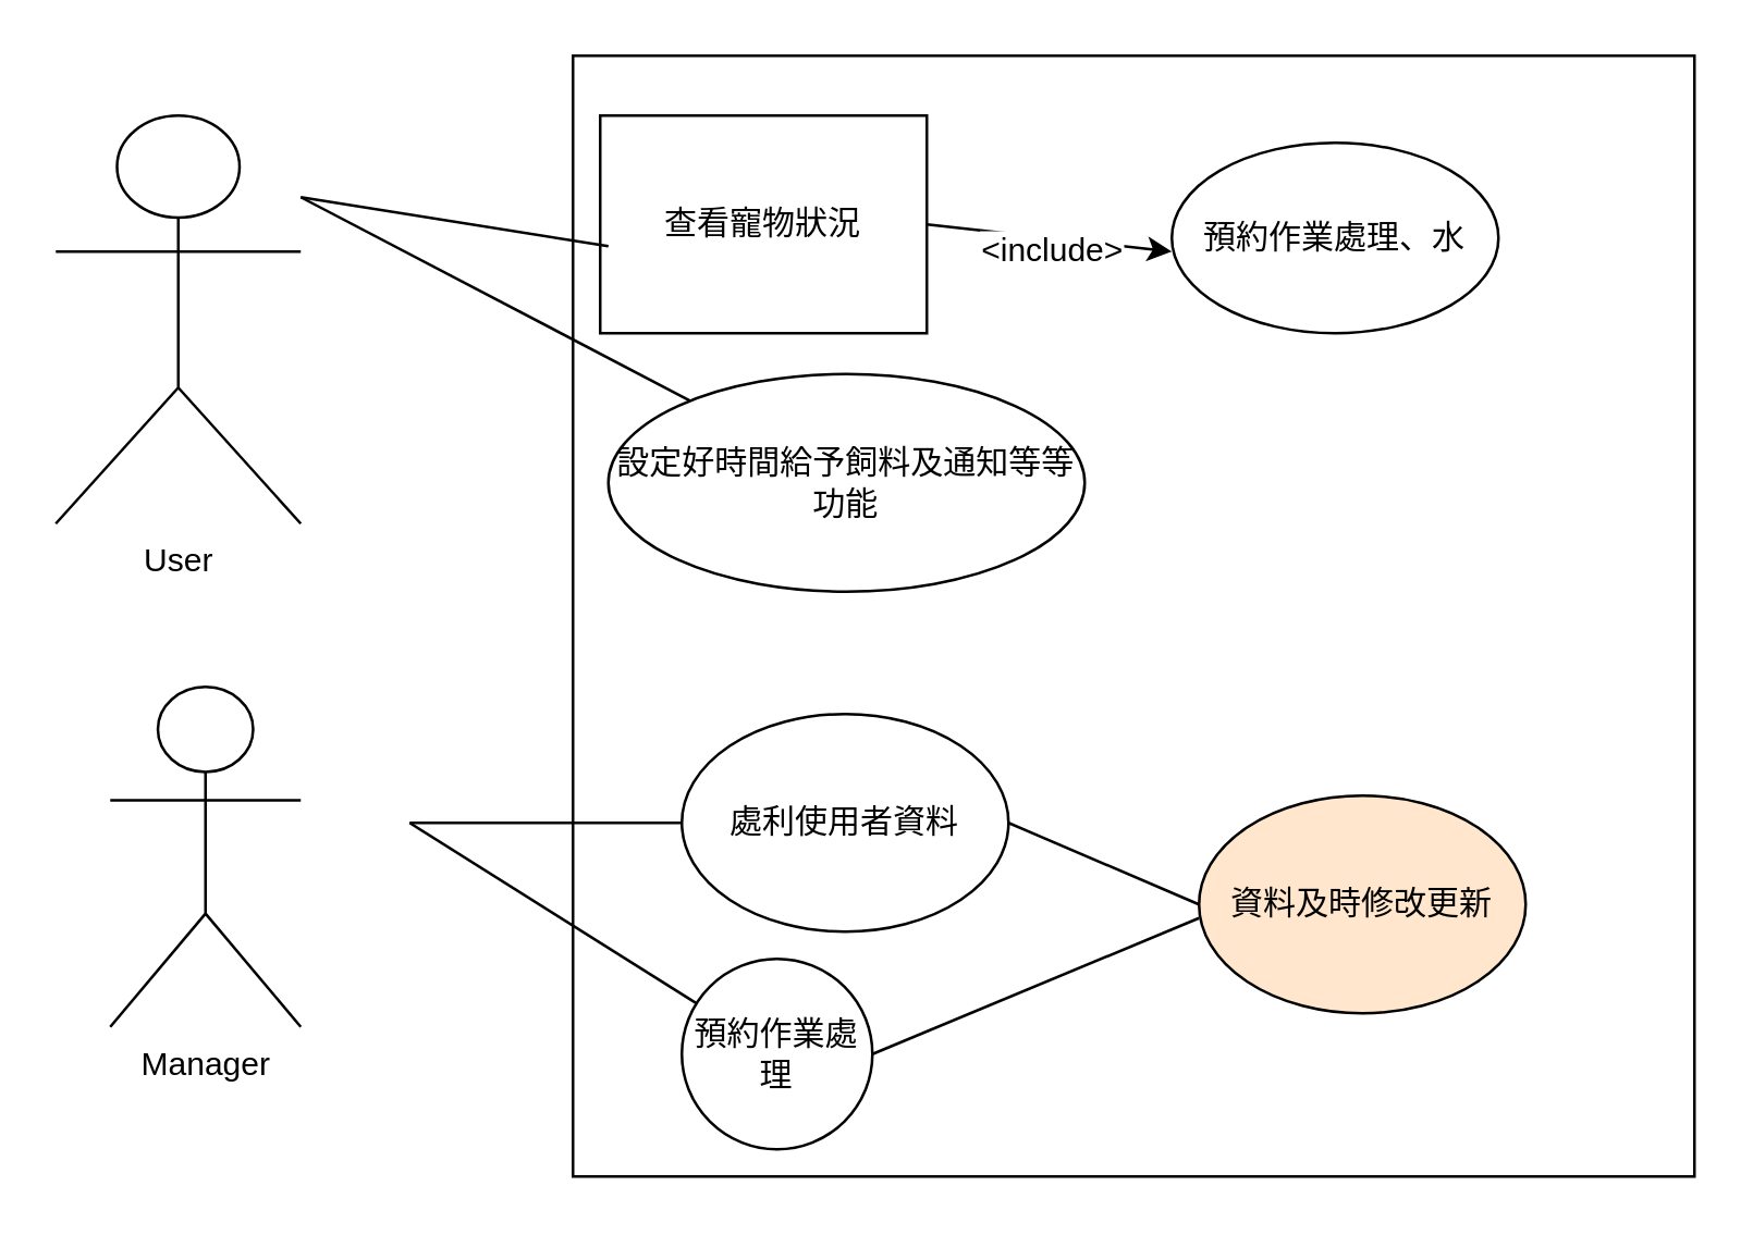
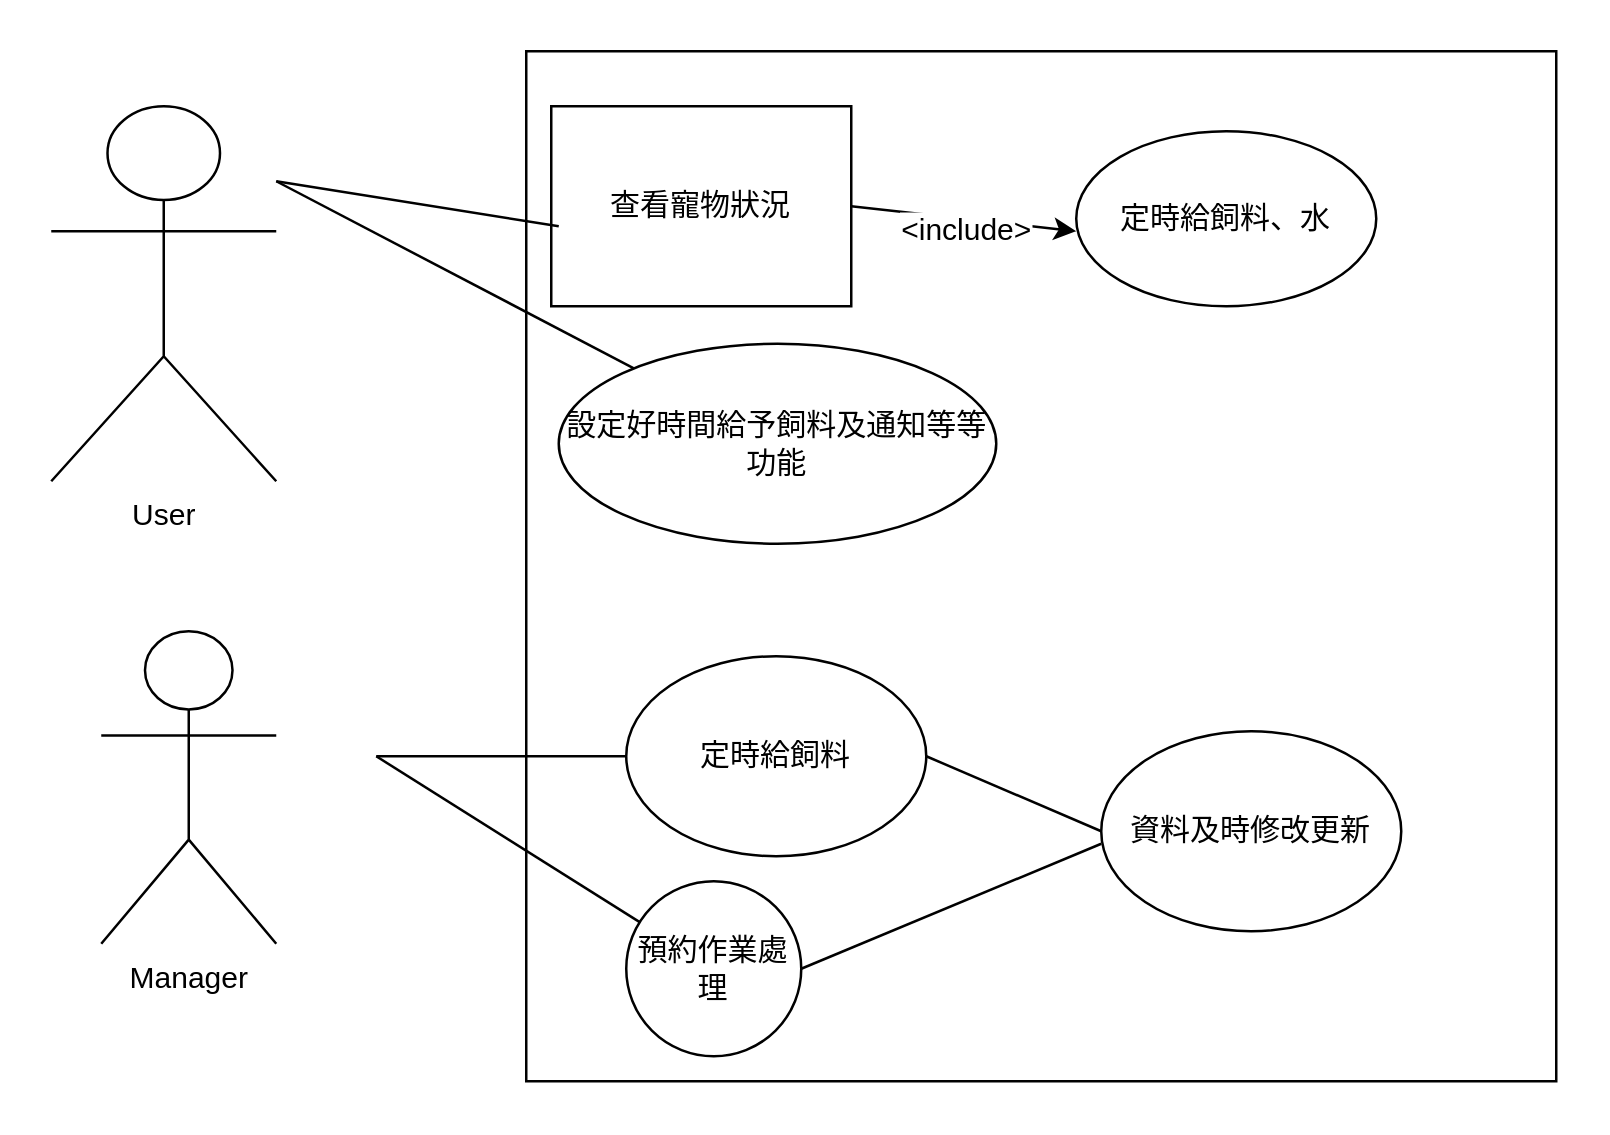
  <mxCell id="0" />
  <mxCell id="1" parent="0" />
  <mxCell id="2" value="Manager" style="shape=umlActor;verticalLabelPosition=bottom;labelBackgroundColor=#ffffff;verticalAlign=top;html=1;outlineConnect=0;" vertex="1" parent="1"><mxGeometry x="40" y="252" width="70" height="125" as="geometry" /></mxCell>
  <mxCell id="3" value="" style="whiteSpace=wrap;html=1;aspect=fixed;" vertex="1" parent="1"><mxGeometry x="210" y="20" width="412" height="412" as="geometry" /></mxCell>
  <mxCell id="4" value="查看寵物狀況" style="whiteSpace=wrap;html=1;rounded=0;" vertex="1" parent="1"><mxGeometry x="220" y="42" width="120" height="80" as="geometry" /></mxCell>
  <mxCell id="5" value="" style="endArrow=none;html=1;entryX=0.025;entryY=0.6;entryDx=0;entryDy=0;entryPerimeter=0;" edge="1" parent="1" target="4"><mxGeometry width="50" height="50" relative="1" as="geometry"><mxPoint x="110" y="72" as="sourcePoint" /><mxPoint x="175" y="62" as="targetPoint" /></mxGeometry></mxCell>
  <mxCell id="6" value="" style="endArrow=classic;html=1;exitX=1;exitY=0.5;exitDx=0;exitDy=0;" edge="1" parent="1" source="4"><mxGeometry width="50" height="50" relative="1" as="geometry"><mxPoint x="350" y="82" as="sourcePoint" /><mxPoint x="430" y="92" as="targetPoint" /></mxGeometry></mxCell>
  <mxCell id="7" value="&amp;lt;include&amp;gt;" style="text;html=1;resizable=0;points=[];align=center;verticalAlign=middle;labelBackgroundColor=#ffffff;" vertex="1" connectable="0" parent="6"><mxGeometry x="-0.418" y="-2" relative="1" as="geometry"><mxPoint x="19.5" y="5" as="offset" /></mxGeometry></mxCell>
- <mxCell id="8" value="預約作業處理、水" style="ellipse;whiteSpace=wrap;html=1;" vertex="1" parent="1"><mxGeometry x="430" y="52" width="120" height="70" as="geometry" /></mxCell>
+ <mxCell id="8" value="定時給飼料、水" style="ellipse;whiteSpace=wrap;html=1;" vertex="1" parent="1"><mxGeometry x="430" y="52" width="120" height="70" as="geometry" /></mxCell>
  <mxCell id="9" value="" style="endArrow=none;html=1;" edge="1" parent="1" target="10"><mxGeometry width="50" height="50" relative="1" as="geometry"><mxPoint x="110" y="72" as="sourcePoint" /><mxPoint x="230" y="167" as="targetPoint" /></mxGeometry></mxCell>
  <mxCell id="10" value="設定好時間給予飼料及通知等等功能" style="ellipse;whiteSpace=wrap;html=1;" vertex="1" parent="1"><mxGeometry x="223" y="137" width="175" height="80" as="geometry" /></mxCell>
  <mxCell id="11" value="User" style="shape=umlActor;verticalLabelPosition=bottom;labelBackgroundColor=#ffffff;verticalAlign=top;html=1;outlineConnect=0;" vertex="1" parent="1"><mxGeometry x="20" y="42" width="90" height="150" as="geometry" /></mxCell>
  <mxCell id="12" value="" style="endArrow=none;html=1;" edge="1" parent="1"><mxGeometry width="50" height="50" relative="1" as="geometry"><mxPoint x="150" y="302" as="sourcePoint" /><mxPoint x="250" y="302" as="targetPoint" /></mxGeometry></mxCell>
- <mxCell id="13" value="處利使用者資料" style="ellipse;whiteSpace=wrap;html=1;" vertex="1" parent="1"><mxGeometry x="250" y="262" width="120" height="80" as="geometry" /></mxCell>
+ <mxCell id="13" value="定時給飼料" style="ellipse;whiteSpace=wrap;html=1;" vertex="1" parent="1"><mxGeometry x="250" y="262" width="120" height="80" as="geometry" /></mxCell>
  <mxCell id="14" value="" style="endArrow=none;html=1;" edge="1" parent="1" target="15"><mxGeometry width="50" height="50" relative="1" as="geometry"><mxPoint x="150" y="302" as="sourcePoint" /><mxPoint x="250" y="382" as="targetPoint" /></mxGeometry></mxCell>
  <mxCell id="15" value="預約作業處理" style="ellipse;whiteSpace=wrap;html=1;" vertex="1" parent="1"><mxGeometry x="250" y="352" width="70" height="70" as="geometry" /></mxCell>
  <mxCell id="16" value="" style="endArrow=none;html=1;entryX=0;entryY=0.5;entryDx=0;entryDy=0;" edge="1" parent="1" target="18"><mxGeometry width="50" height="50" relative="1" as="geometry"><mxPoint x="370" y="302" as="sourcePoint" /><mxPoint x="430" y="302" as="targetPoint" /></mxGeometry></mxCell>
  <mxCell id="17" value="" style="endArrow=none;html=1;exitX=1;exitY=0.5;exitDx=0;exitDy=0;" edge="1" parent="1" source="15"><mxGeometry width="50" height="50" relative="1" as="geometry"><mxPoint x="376" y="387" as="sourcePoint" /><mxPoint x="440" y="337" as="targetPoint" /></mxGeometry></mxCell>
- <mxCell id="18" value="資料及時修改更新" style="ellipse;whiteSpace=wrap;html=1;fillColor=#ffe6cc;" vertex="1" parent="1"><mxGeometry x="440" y="292" width="120" height="80" as="geometry" /></mxCell>
+ <mxCell id="18" value="資料及時修改更新" style="ellipse;whiteSpace=wrap;html=1;" vertex="1" parent="1"><mxGeometry x="440" y="292" width="120" height="80" as="geometry" /></mxCell>
